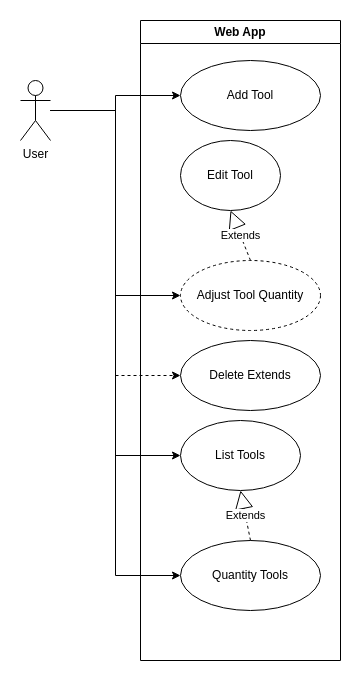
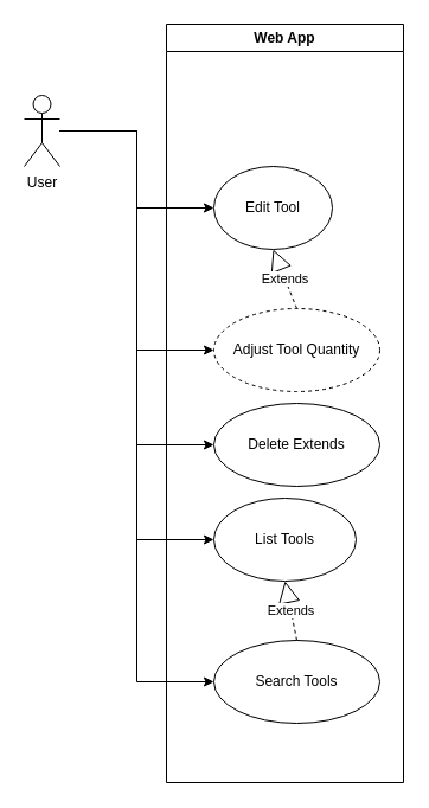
  <mxCell id="0" />
  <mxCell id="1" parent="0" />
- <mxCell id="2" style="edgeStyle=orthogonalEdgeStyle;rounded=0;orthogonalLoop=1;jettySize=auto;html=1;" edge="1" parent="1" source="8" target="11"><mxGeometry relative="1" as="geometry" /></mxCell>
- <mxCell id="3" style="edgeStyle=orthogonalEdgeStyle;rounded=0;orthogonalLoop=1;jettySize=auto;html=1;entryX=0;entryY=0.5;entryDx=0;entryDy=0;dashed=1;" edge="1" parent="1" source="8" target="12"><mxGeometry relative="1" as="geometry" /></mxCell>
+ <mxCell id="3" style="edgeStyle=orthogonalEdgeStyle;rounded=0;orthogonalLoop=1;jettySize=auto;html=1;entryX=0;entryY=0.5;entryDx=0;entryDy=0;" edge="1" parent="1" source="8" target="12"><mxGeometry relative="1" as="geometry" /></mxCell>
+ <mxCell id="4" style="edgeStyle=orthogonalEdgeStyle;rounded=0;orthogonalLoop=1;jettySize=auto;html=1;entryX=0;entryY=0.5;entryDx=0;entryDy=0;" edge="1" parent="1" source="8" target="13"><mxGeometry relative="1" as="geometry" /></mxCell>
  <mxCell id="5" style="edgeStyle=orthogonalEdgeStyle;rounded=0;orthogonalLoop=1;jettySize=auto;html=1;entryX=0;entryY=0.5;entryDx=0;entryDy=0;" edge="1" parent="1" source="8" target="10"><mxGeometry relative="1" as="geometry" /></mxCell>
  <mxCell id="6" style="edgeStyle=orthogonalEdgeStyle;rounded=0;orthogonalLoop=1;jettySize=auto;html=1;entryX=0;entryY=0.5;entryDx=0;entryDy=0;" edge="1" parent="1" source="8" target="14"><mxGeometry relative="1" as="geometry" /></mxCell>
  <mxCell id="7" style="edgeStyle=orthogonalEdgeStyle;rounded=0;orthogonalLoop=1;jettySize=auto;html=1;entryX=0;entryY=0.5;entryDx=0;entryDy=0;" edge="1" parent="1" source="8" target="15"><mxGeometry relative="1" as="geometry" /></mxCell>
  <mxCell id="8" value="&lt;div&gt;User&lt;/div&gt;" style="shape=umlActor;verticalLabelPosition=bottom;verticalAlign=top;html=1;outlineConnect=0;" vertex="1" parent="1"><mxGeometry x="20" y="80" width="30" height="60" as="geometry" /></mxCell>
  <mxCell id="9" value="&lt;div&gt;Web App&lt;/div&gt;" style="swimlane;whiteSpace=wrap;html=1;" vertex="1" parent="1"><mxGeometry x="140" y="20" width="200" height="640" as="geometry" /></mxCell>
  <mxCell id="10" value="&lt;div&gt;List Tools&lt;/div&gt;" style="ellipse;whiteSpace=wrap;html=1;" vertex="1" parent="9"><mxGeometry x="40" y="400" width="120" height="70" as="geometry" /></mxCell>
- <mxCell id="11" value="&lt;div&gt;Add Tool&lt;/div&gt;" style="ellipse;whiteSpace=wrap;html=1;" vertex="1" parent="9"><mxGeometry x="40" y="40" width="140" height="70" as="geometry" /></mxCell>
  <mxCell id="12" value="&lt;div&gt;Delete Extends&lt;/div&gt;" style="ellipse;whiteSpace=wrap;html=1;" vertex="1" parent="9"><mxGeometry x="40" y="320" width="140" height="70" as="geometry" /></mxCell>
  <mxCell id="13" value="&lt;div&gt;Edit Tool&lt;/div&gt;" style="ellipse;whiteSpace=wrap;html=1;" vertex="1" parent="9"><mxGeometry x="40" y="120" width="100" height="70" as="geometry" /></mxCell>
  <mxCell id="14" value="&lt;div&gt;Adjust Tool Quantity&lt;/div&gt;" style="ellipse;whiteSpace=wrap;html=1;dashed=1;" vertex="1" parent="9"><mxGeometry x="40" y="240" width="140" height="70" as="geometry" /></mxCell>
- <mxCell id="15" value="&lt;div&gt;Quantity Tools&lt;/div&gt;" style="ellipse;whiteSpace=wrap;html=1;" vertex="1" parent="9"><mxGeometry x="40" y="520" width="140" height="70" as="geometry" /></mxCell>
+ <mxCell id="15" value="&lt;div&gt;Search Tools&lt;/div&gt;" style="ellipse;whiteSpace=wrap;html=1;" vertex="1" parent="9"><mxGeometry x="40" y="520" width="140" height="70" as="geometry" /></mxCell>
  <mxCell id="16" value="Extends" style="endArrow=block;endSize=16;endFill=0;html=1;rounded=0;exitX=0.5;exitY=0;exitDx=0;exitDy=0;entryX=0.5;entryY=1;entryDx=0;entryDy=0;dashed=1;" edge="1" parent="9" source="15" target="10"><mxGeometry width="160" relative="1" as="geometry"><mxPoint x="150" y="510" as="sourcePoint" /><mxPoint x="310" y="510" as="targetPoint" /></mxGeometry></mxCell>
  <mxCell id="17" value="Extends" style="endArrow=block;endSize=16;endFill=0;html=1;rounded=0;exitX=0.5;exitY=0;exitDx=0;exitDy=0;entryX=0.5;entryY=1;entryDx=0;entryDy=0;dashed=1;" edge="1" parent="9" source="14" target="13"><mxGeometry width="160" relative="1" as="geometry"><mxPoint x="150" y="220" as="sourcePoint" /><mxPoint x="310" y="220" as="targetPoint" /></mxGeometry></mxCell>
